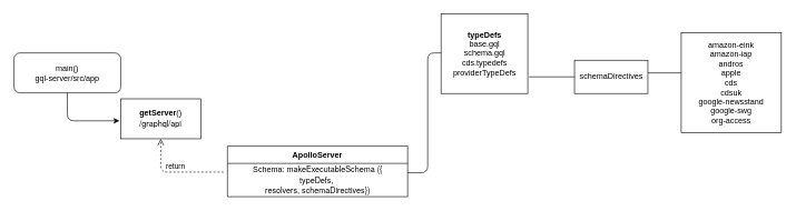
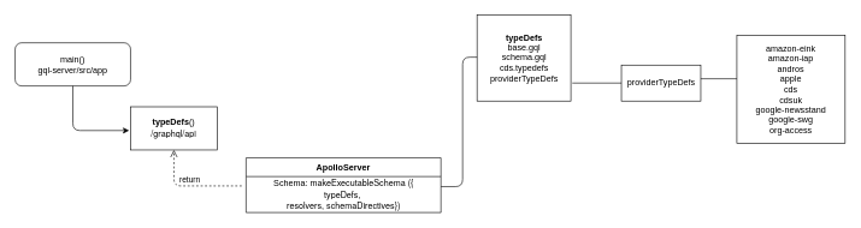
  <mxCell id="0" />
  <mxCell id="1" parent="0" />
- <mxCell id="2" value="main()&lt;br&gt;gql-server/src/app" style="rounded=1;whiteSpace=wrap;html=1;" parent="1" vertex="1"><mxGeometry x="20" y="79" width="160" height="60" as="geometry" /></mxCell>
- <mxCell id="3" value="&lt;b&gt;getServer&lt;/b&gt;()&lt;br&gt;&lt;p class=&quot;p1&quot; style=&quot;margin: 0px ; font-stretch: normal ; line-height: normal ; font-family: &amp;#34;helvetica neue&amp;#34;&quot;&gt;/graphql/api&lt;/p&gt;" style="rounded=0;whiteSpace=wrap;html=1;" parent="1" vertex="1"><mxGeometry x="180" y="148" width="120" height="60" as="geometry" /></mxCell>
+ <mxCell id="2" value="main()&lt;br&gt;gql-server/src/app" style="rounded=1;whiteSpace=wrap;html=1;" parent="1" vertex="1"><mxGeometry x="20" y="59" width="160" height="60" as="geometry" /></mxCell>
+ <mxCell id="3" value="&lt;b&gt;typeDefs&lt;/b&gt;()&lt;br&gt;&lt;p class=&quot;p1&quot; style=&quot;margin: 0px ; font-stretch: normal ; line-height: normal ; font-family: &amp;#34;helvetica neue&amp;#34;&quot;&gt;/graphql/api&lt;/p&gt;" style="rounded=0;whiteSpace=wrap;html=1;" parent="1" vertex="1"><mxGeometry x="180" y="148" width="120" height="60" as="geometry" /></mxCell>
  <mxCell id="4" value="" style="endArrow=classic;html=1;exitX=0.5;exitY=1;exitDx=0;exitDy=0;" parent="1" source="2" edge="1"><mxGeometry width="50" height="50" relative="1" as="geometry"><mxPoint x="410" y="299" as="sourcePoint" /><mxPoint x="178" y="181" as="targetPoint" /><Array as="points"><mxPoint x="100" y="181" /></Array></mxGeometry></mxCell>
  <mxCell id="5" value="return" style="html=1;verticalAlign=bottom;endArrow=open;dashed=1;endSize=8;" parent="1" edge="1"><mxGeometry relative="1" as="geometry"><mxPoint x="334" y="258" as="sourcePoint" /><mxPoint x="240" y="208" as="targetPoint" /><Array as="points"><mxPoint x="240" y="258" /></Array></mxGeometry></mxCell>
  <mxCell id="6" value="ApolloServer" style="swimlane;fontStyle=1;align=center;verticalAlign=top;childLayout=stackLayout;horizontal=1;startSize=26;horizontalStack=0;resizeParent=1;resizeParentMax=0;resizeLast=0;collapsible=1;marginBottom=0;" parent="1" vertex="1"><mxGeometry x="340" y="219" width="270" height="76" as="geometry"><mxRectangle x="400" y="309" width="110" height="26" as="alternateBounds" /></mxGeometry></mxCell>
  <mxCell id="7" value="Schema:&amp;nbsp;&lt;span style=&quot;font-family: &amp;#34;helvetica neue&amp;#34;&quot;&gt;makeExecutableSchema ({&lt;br&gt;&lt;/span&gt;&lt;span style=&quot;font-family: &amp;#34;helvetica neue&amp;#34;&quot;&gt;typeDefs,&amp;nbsp;&lt;br&gt;&lt;/span&gt;&lt;span style=&quot;font-family: &amp;#34;helvetica neue&amp;#34;&quot;&gt;resolvers,&lt;/span&gt;&lt;span style=&quot;font-family: &amp;#34;helvetica neue&amp;#34;&quot;&gt;&amp;nbsp;schemaDirectives&lt;/span&gt;&lt;span style=&quot;font-family: &amp;#34;helvetica neue&amp;#34;&quot;&gt;}&lt;/span&gt;&lt;span style=&quot;font-family: &amp;#34;helvetica neue&amp;#34;&quot;&gt;)&lt;/span&gt;" style="text;html=1;align=center;verticalAlign=middle;resizable=0;points=[];autosize=1;strokeColor=none;" parent="6" vertex="1"><mxGeometry y="26" width="270" height="50" as="geometry" /></mxCell>
  <mxCell id="8" value="&lt;b&gt;typeDefs&lt;/b&gt;&lt;br&gt;base.gql&lt;br&gt;schema.gql&lt;br&gt;cds.typedefs&lt;br&gt;providerTypeDefs" style="html=1;" parent="1" vertex="1"><mxGeometry x="660" y="20" width="130" height="120" as="geometry" /></mxCell>
  <mxCell id="9" value="" style="endArrow=none;html=1;" parent="1" edge="1"><mxGeometry width="50" height="50" relative="1" as="geometry"><mxPoint x="610" y="259" as="sourcePoint" /><mxPoint x="660" y="79" as="targetPoint" /><Array as="points"><mxPoint x="640" y="259" /><mxPoint x="640" y="79" /></Array></mxGeometry></mxCell>
- <mxCell id="10" value="schemaDirectives" style="html=1;" vertex="1" parent="1"><mxGeometry x="860" y="90" width="110" height="50" as="geometry" /></mxCell>
+ <mxCell id="10" value="providerTypeDefs" style="html=1;" vertex="1" parent="1"><mxGeometry x="860" y="90" width="110" height="50" as="geometry" /></mxCell>
  <mxCell id="11" value="" style="endArrow=none;html=1;entryX=0;entryY=0.5;entryDx=0;entryDy=0;" edge="1" parent="1" target="10"><mxGeometry width="50" height="50" relative="1" as="geometry"><mxPoint x="792" y="115" as="sourcePoint" /><mxPoint x="840" y="89" as="targetPoint" /></mxGeometry></mxCell>
  <mxCell id="12" value="amazon-eink&lt;br&gt;amazon-iap&lt;br&gt;andros&lt;br&gt;apple&lt;br&gt;cds&lt;br&gt;cdsuk&lt;br&gt;google-newsstand&lt;br&gt;google-swg&lt;br&gt;org-access" style="whiteSpace=wrap;html=1;aspect=fixed;" vertex="1" parent="1"><mxGeometry x="1020" y="49" width="150" height="150" as="geometry" /></mxCell>
  <mxCell id="13" value="" style="endArrow=none;html=1;entryX=0;entryY=0.4;entryDx=0;entryDy=0;entryPerimeter=0;" edge="1" parent="1" target="12"><mxGeometry width="50" height="50" relative="1" as="geometry"><mxPoint x="970" y="109" as="sourcePoint" /><mxPoint x="1020" y="59" as="targetPoint" /></mxGeometry></mxCell>
